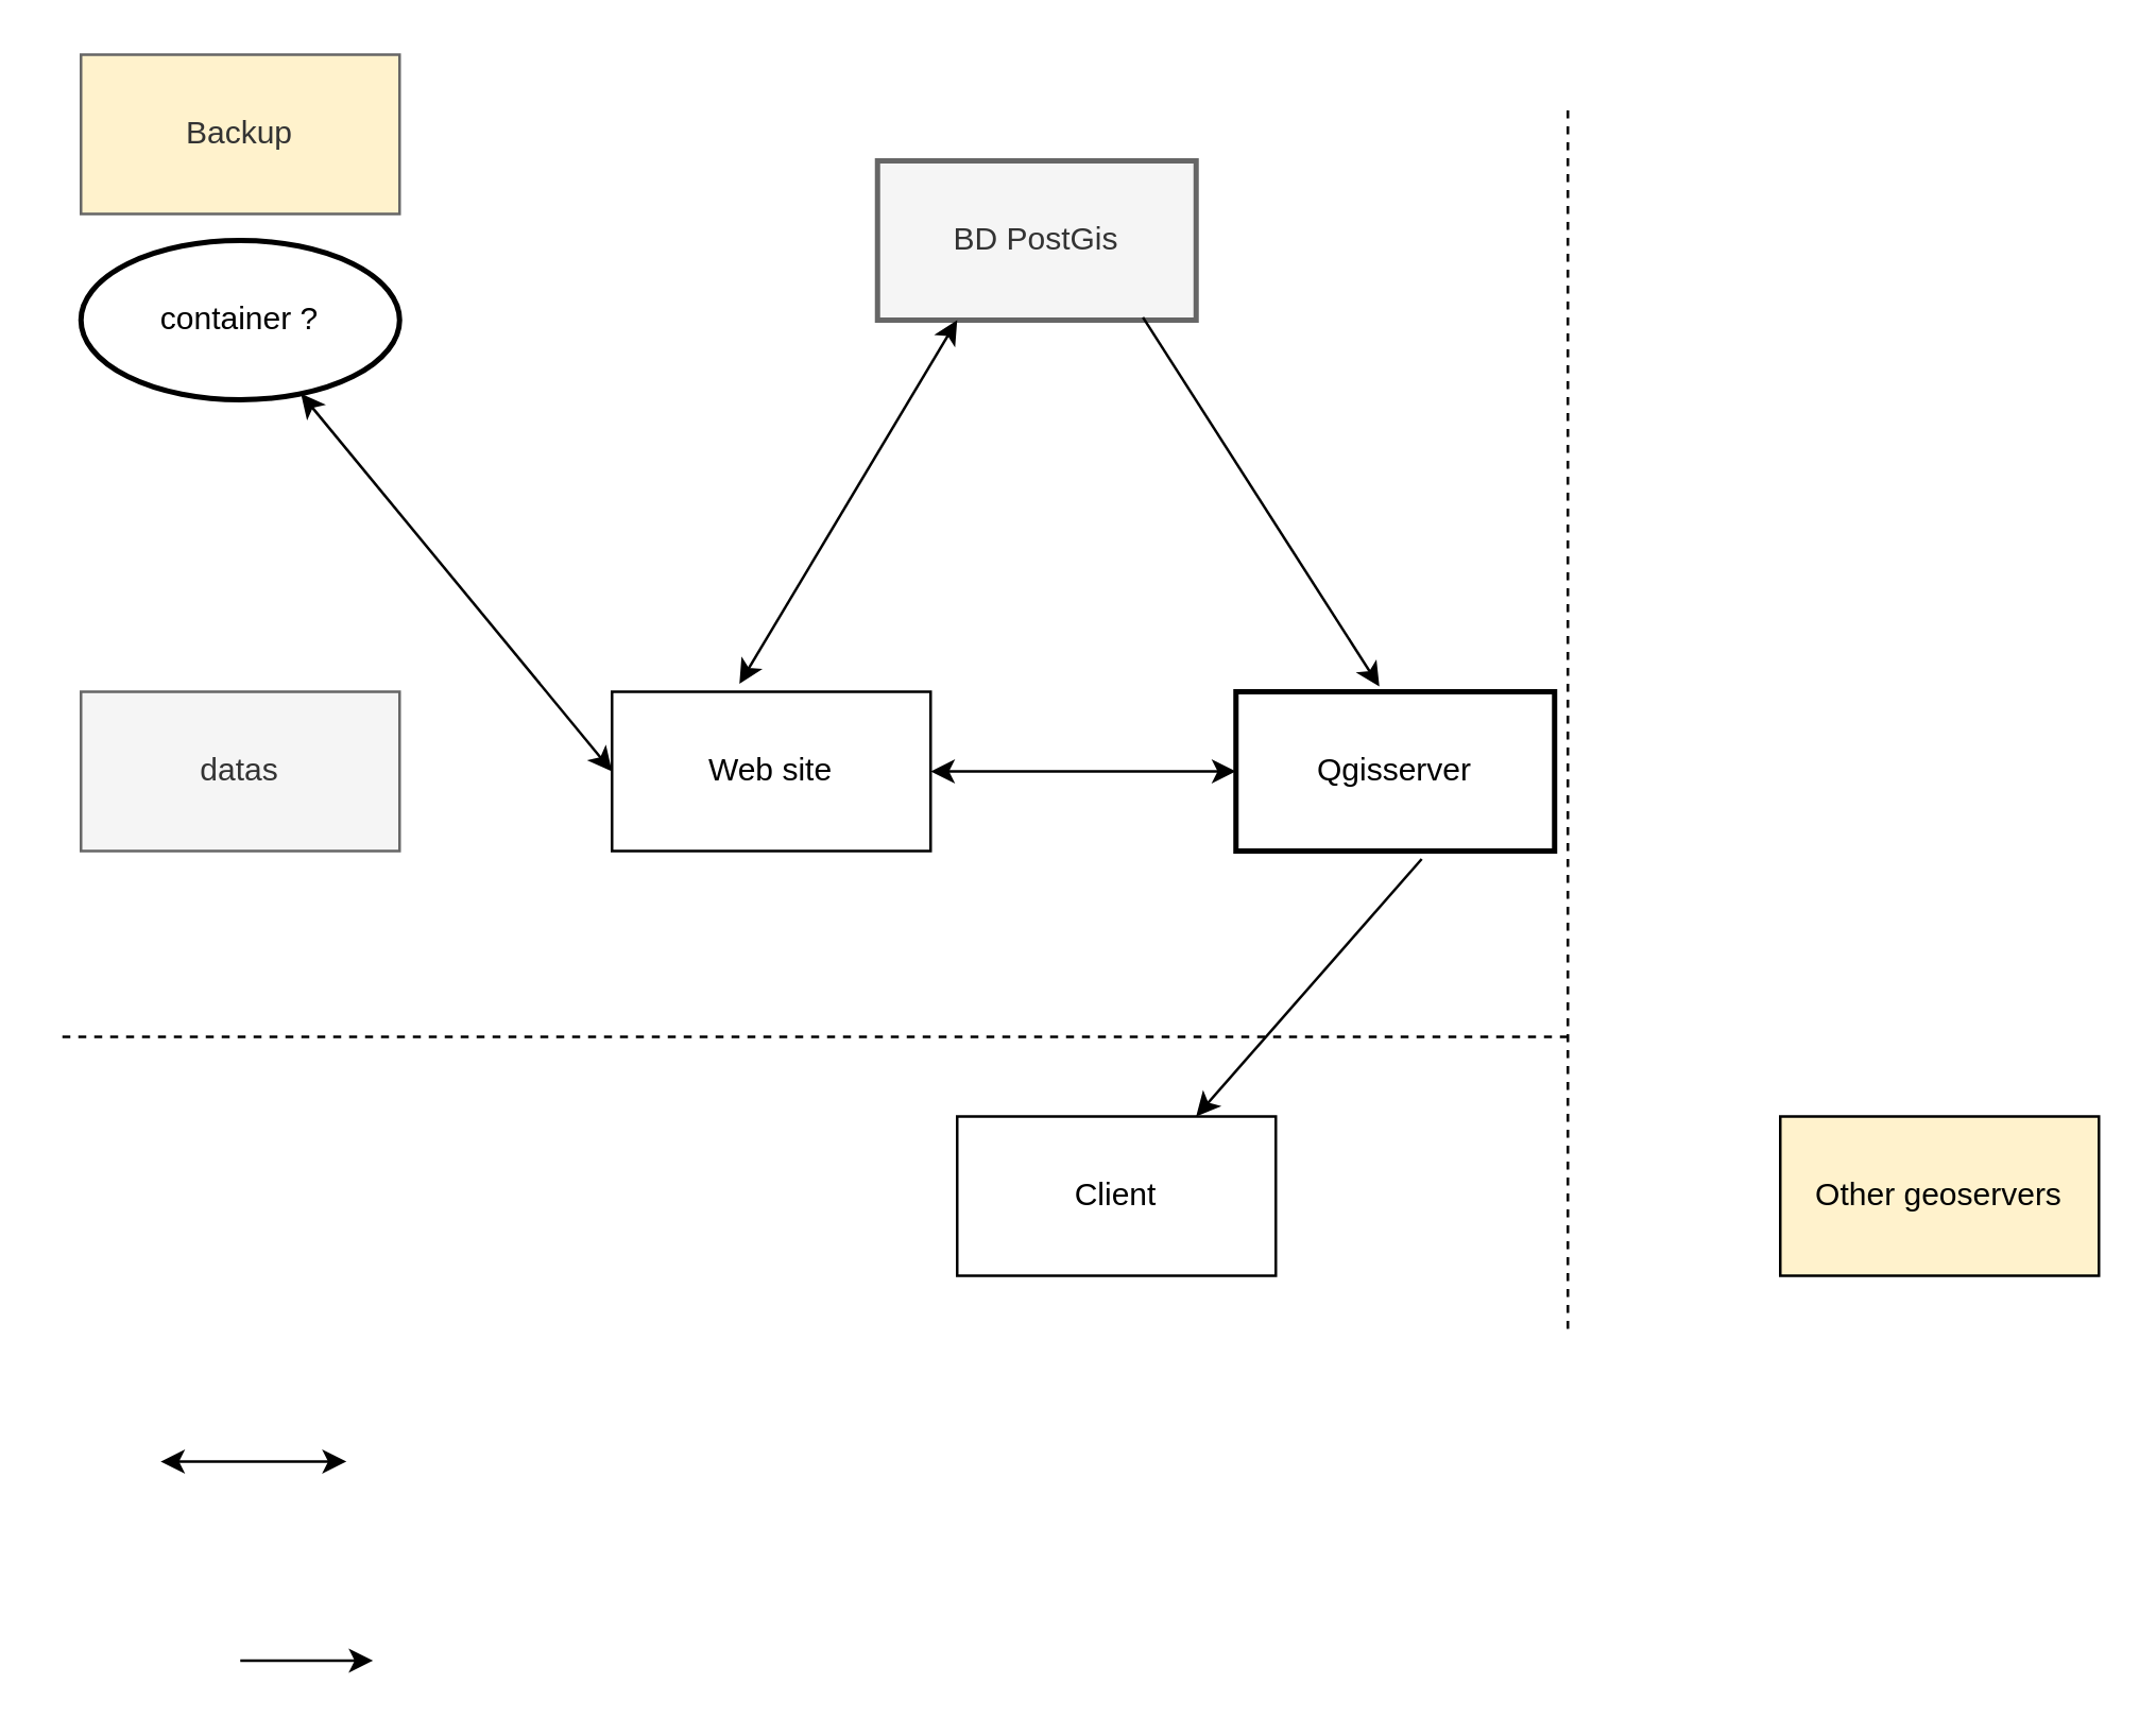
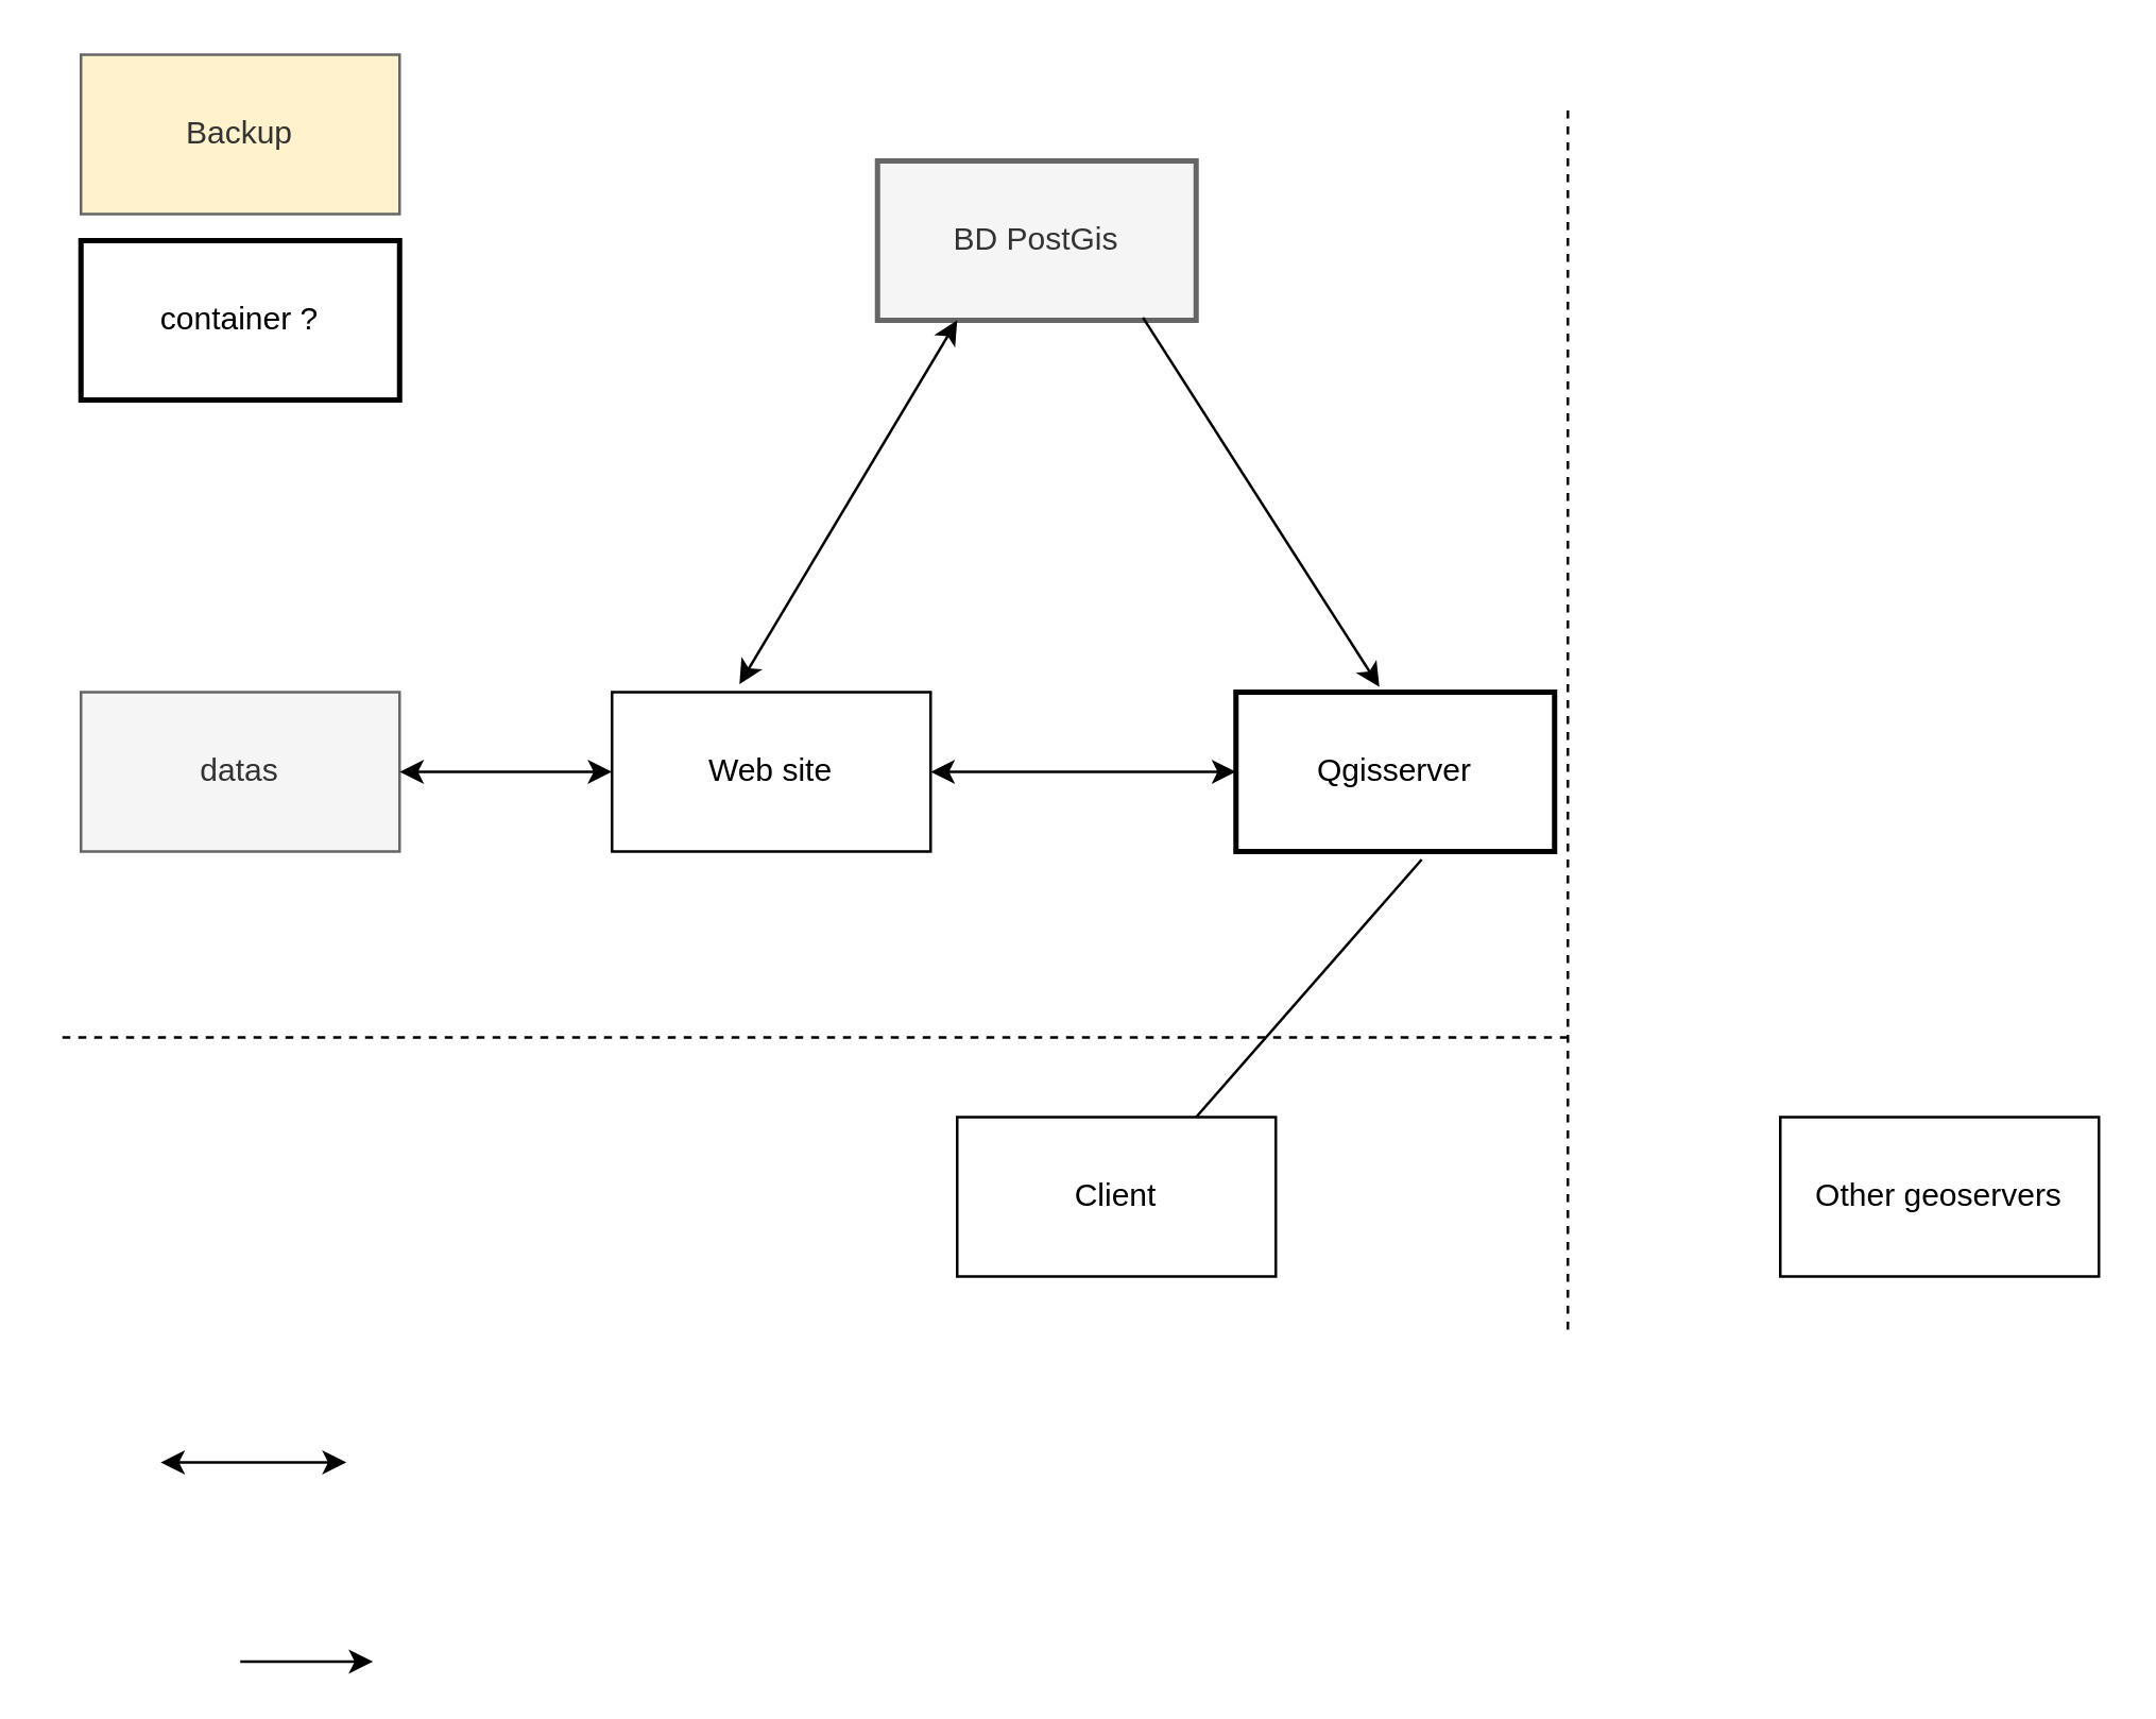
  <mxCell id="0" />
  <mxCell id="1" parent="0" />
  <mxCell id="2" value="BD PostGis" style="rounded=0;whiteSpace=wrap;html=1;fillColor=#f5f5f5;strokeColor=#666666;fontColor=#333333;strokeWidth=2;" parent="1" vertex="1"><mxGeometry x="330" y="60" width="120" height="60" as="geometry" /></mxCell>
  <mxCell id="3" value="Qgisserver" style="rounded=0;whiteSpace=wrap;html=1;strokeWidth=2;" parent="1" vertex="1"><mxGeometry x="465" y="260" width="120" height="60" as="geometry" /></mxCell>
  <mxCell id="4" value="" style="endArrow=classic;html=1;exitX=0.833;exitY=0.983;exitDx=0;exitDy=0;entryX=0.45;entryY=-0.033;entryDx=0;entryDy=0;entryPerimeter=0;exitPerimeter=0;" parent="1" source="2" target="3" edge="1"><mxGeometry width="50" height="50" relative="1" as="geometry"><mxPoint x="380" y="430" as="sourcePoint" /><mxPoint x="430" y="380" as="targetPoint" /></mxGeometry></mxCell>
  <mxCell id="5" value="Web site" style="rounded=0;whiteSpace=wrap;html=1;" parent="1" vertex="1"><mxGeometry x="230" y="260" width="120" height="60" as="geometry" /></mxCell>
  <mxCell id="6" value="Client" style="rounded=0;whiteSpace=wrap;html=1;" parent="1" vertex="1"><mxGeometry x="360" y="420" width="120" height="60" as="geometry" /></mxCell>
  <mxCell id="7" value="" style="endArrow=classic;startArrow=classic;html=1;" parent="1" edge="1"><mxGeometry width="50" height="50" relative="1" as="geometry"><mxPoint x="60" y="550" as="sourcePoint" /><mxPoint x="130" y="550" as="targetPoint" /></mxGeometry></mxCell>
  <mxCell id="8" value="" style="endArrow=classic;html=1;" parent="1" edge="1"><mxGeometry width="50" height="50" relative="1" as="geometry"><mxPoint x="90" y="625" as="sourcePoint" /><mxPoint x="140" y="625" as="targetPoint" /></mxGeometry></mxCell>
- <mxCell id="9" value="" style="endArrow=classic;html=1;exitX=0.583;exitY=1.05;exitDx=0;exitDy=0;exitPerimeter=0;entryX=0.75;entryY=0;entryDx=0;entryDy=0;" parent="1" source="3" target="6" edge="1"><mxGeometry width="50" height="50" relative="1" as="geometry"><mxPoint x="200" y="600" as="sourcePoint" /><mxPoint x="250" y="600" as="targetPoint" /></mxGeometry></mxCell>
+ <mxCell id="9" value="" style="endArrow=none;html=1;exitX=0.583;exitY=1.05;exitDx=0;exitDy=0;exitPerimeter=0;entryX=0.75;entryY=0;entryDx=0;entryDy=0;" parent="1" source="3" target="6" edge="1"><mxGeometry width="50" height="50" relative="1" as="geometry"><mxPoint x="200" y="600" as="sourcePoint" /><mxPoint x="250" y="600" as="targetPoint" /></mxGeometry></mxCell>
  <mxCell id="10" value="" style="endArrow=classic;startArrow=classic;html=1;exitX=0.4;exitY=-0.05;exitDx=0;exitDy=0;exitPerimeter=0;entryX=0.25;entryY=1;entryDx=0;entryDy=0;" parent="1" source="5" target="2" edge="1"><mxGeometry width="50" height="50" relative="1" as="geometry"><mxPoint x="150" y="240" as="sourcePoint" /><mxPoint x="220" y="240" as="targetPoint" /></mxGeometry></mxCell>
  <mxCell id="11" value="datas" style="rounded=0;whiteSpace=wrap;html=1;fillColor=#f5f5f5;strokeColor=#666666;fontColor=#333333;" parent="1" vertex="1"><mxGeometry x="30" y="260" width="120" height="60" as="geometry" /></mxCell>
- <mxCell id="12" value="" style="endArrow=classic;startArrow=classic;html=1;exitX=0;exitY=0.5;exitDx=0;exitDy=0;" parent="1" source="5" target="18" edge="1"><mxGeometry width="50" height="50" relative="1" as="geometry"><mxPoint x="288" y="267" as="sourcePoint" /><mxPoint x="290" y="180" as="targetPoint" /></mxGeometry></mxCell>
- <mxCell id="13" value="Other geoservers" style="rounded=0;whiteSpace=wrap;html=1;fillColor=#fff2cc;" parent="1" vertex="1"><mxGeometry x="670" y="420" width="120" height="60" as="geometry" /></mxCell>
+ <mxCell id="12" value="" style="endArrow=classic;startArrow=classic;html=1;exitX=0;exitY=0.5;exitDx=0;exitDy=0;entryX=1;entryY=0.5;entryDx=0;entryDy=0;" parent="1" source="5" target="11" edge="1"><mxGeometry width="50" height="50" relative="1" as="geometry"><mxPoint x="288" y="267" as="sourcePoint" /><mxPoint x="290" y="180" as="targetPoint" /></mxGeometry></mxCell>
+ <mxCell id="13" value="Other geoservers" style="rounded=0;whiteSpace=wrap;html=1;" parent="1" vertex="1"><mxGeometry x="670" y="420" width="120" height="60" as="geometry" /></mxCell>
  <mxCell id="14" value="" style="endArrow=classic;startArrow=classic;html=1;exitX=1;exitY=0.5;exitDx=0;exitDy=0;" parent="1" source="5" target="3" edge="1"><mxGeometry width="50" height="50" relative="1" as="geometry"><mxPoint x="400" y="277" as="sourcePoint" /><mxPoint x="402" y="190" as="targetPoint" /></mxGeometry></mxCell>
  <mxCell id="15" value="" style="endArrow=none;dashed=1;html=1;" parent="1" edge="1"><mxGeometry width="50" height="50" relative="1" as="geometry"><mxPoint x="590" y="500" as="sourcePoint" /><mxPoint x="590" y="40" as="targetPoint" /></mxGeometry></mxCell>
  <mxCell id="16" value="" style="endArrow=none;dashed=1;html=1;" parent="1" edge="1"><mxGeometry width="50" height="50" relative="1" as="geometry"><mxPoint x="590" y="390" as="sourcePoint" /><mxPoint x="20" y="390" as="targetPoint" /></mxGeometry></mxCell>
  <mxCell id="17" value="Backup" style="rounded=0;whiteSpace=wrap;html=1;fillColor=#fff2cc;strokeColor=#666666;fontColor=#333333;" vertex="1" parent="1"><mxGeometry x="30" y="20" width="120" height="60" as="geometry" /></mxCell>
- <mxCell id="18" value="container ?" style="ellipse;whiteSpace=wrap;html=1;strokeWidth=2;" vertex="1" parent="1"><mxGeometry x="30" y="90" width="120" height="60" as="geometry" /></mxCell>
+ <mxCell id="18" value="container ?" style="rounded=0;whiteSpace=wrap;html=1;strokeWidth=2;" vertex="1" parent="1"><mxGeometry x="30" y="90" width="120" height="60" as="geometry" /></mxCell>
